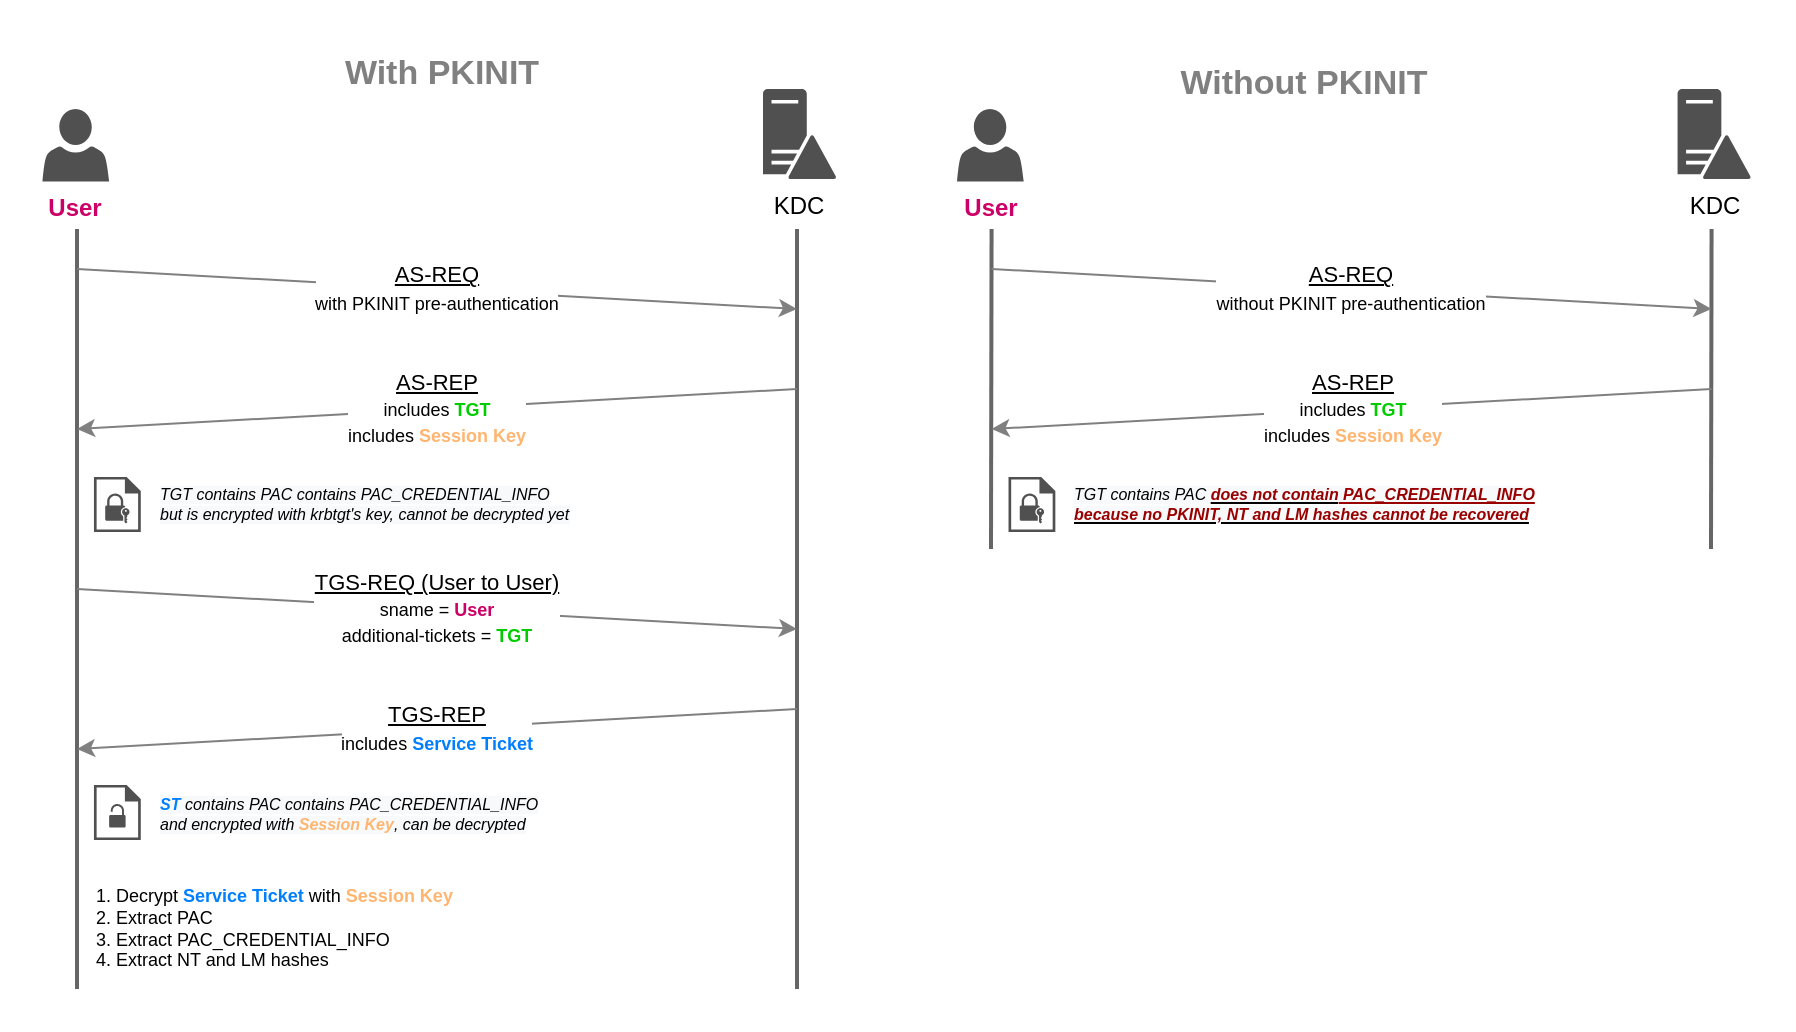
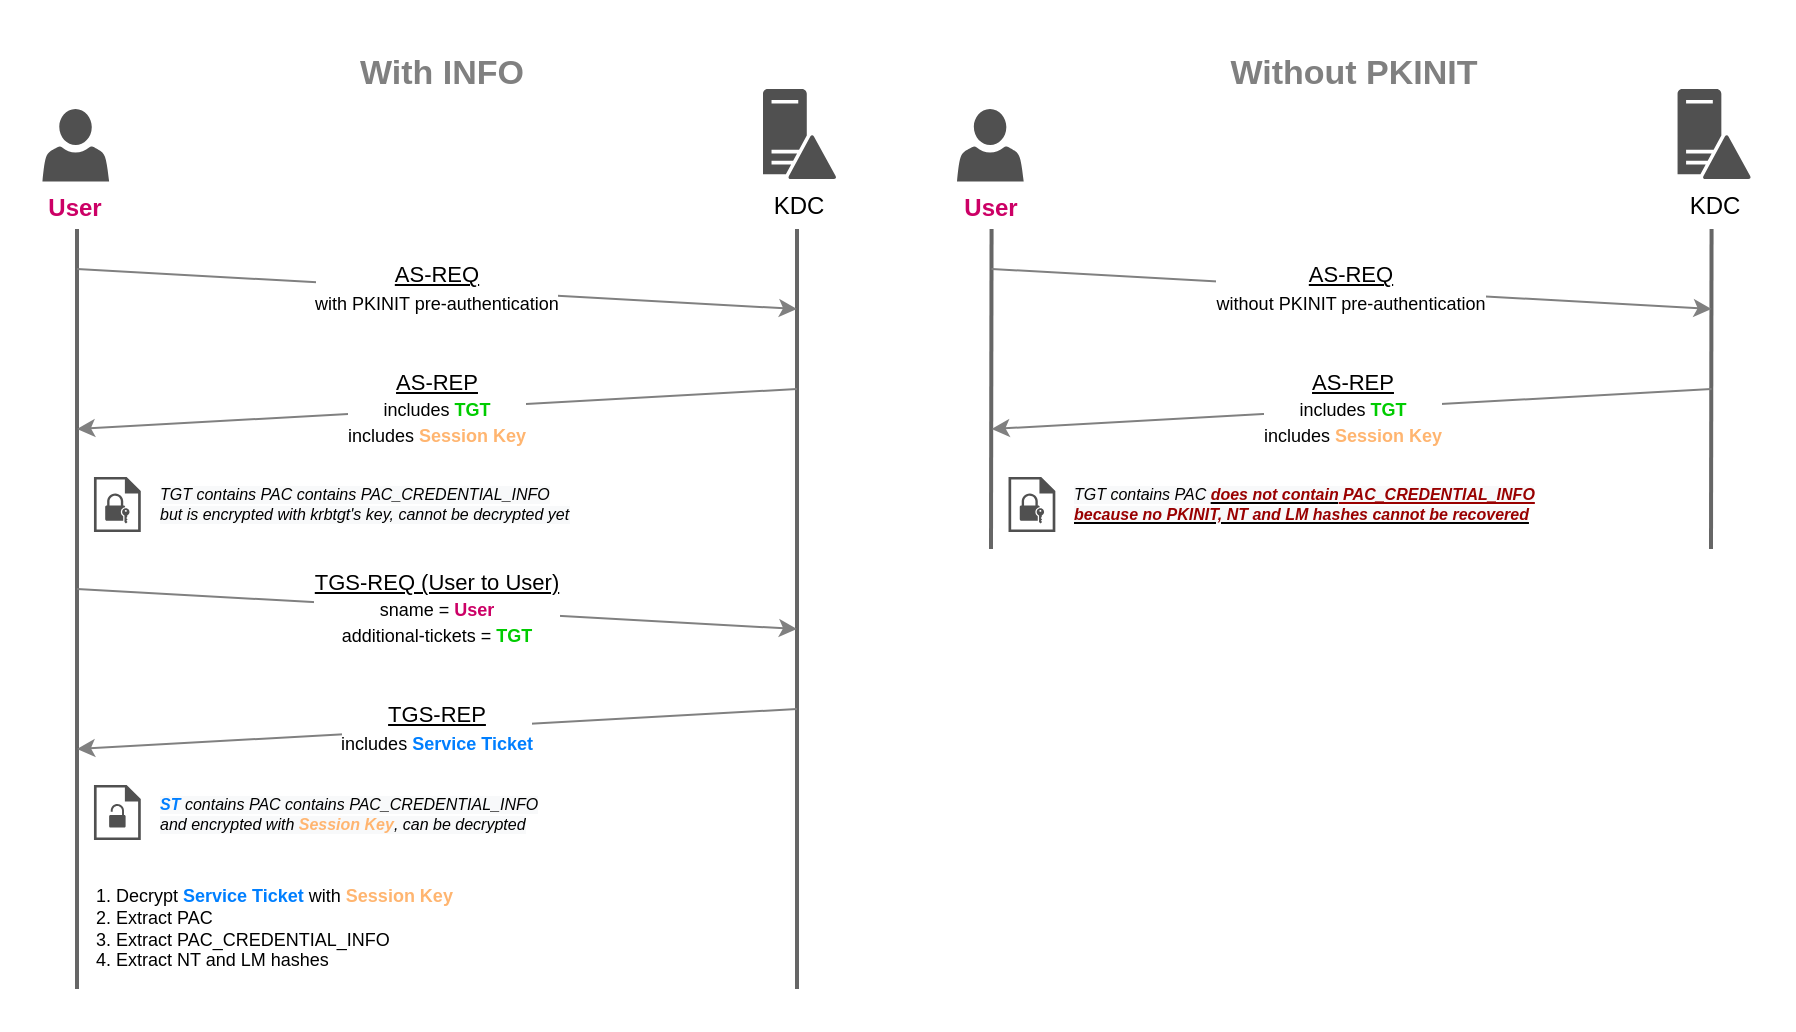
  <mxCell id="0" />
  <mxCell id="1" parent="0" />
  <mxCell id="2" value="&lt;b&gt;&lt;font color=&quot;#cc0066&quot;&gt;User&lt;/font&gt;&lt;/b&gt;" style="pointerEvents=1;shadow=0;dashed=0;html=1;strokeColor=none;fillColor=#505050;labelPosition=center;verticalLabelPosition=bottom;verticalAlign=top;outlineConnect=0;align=center;shape=mxgraph.office.users.user;" vertex="1" parent="1"><mxGeometry x="20.72" y="54" width="33.35" height="36.25" as="geometry" /></mxCell>
  <mxCell id="3" value="KDC" style="pointerEvents=1;shadow=0;dashed=0;html=1;strokeColor=none;fillColor=#505050;labelPosition=center;verticalLabelPosition=bottom;verticalAlign=top;outlineConnect=0;align=center;shape=mxgraph.office.servers.domain_controller;" vertex="1" parent="1"><mxGeometry x="381" y="44" width="36.82" height="45" as="geometry" /></mxCell>
  <mxCell id="4" value="" style="endArrow=none;html=1;strokeWidth=2;fillColor=#f5f5f5;strokeColor=#666666;" edge="1" parent="1"><mxGeometry width="50" height="50" relative="1" as="geometry"><mxPoint x="38" y="494" as="sourcePoint" /><mxPoint x="38" y="114" as="targetPoint" /></mxGeometry></mxCell>
  <mxCell id="5" value="" style="endArrow=none;html=1;strokeWidth=2;fillColor=#f5f5f5;strokeColor=#666666;" edge="1" parent="1"><mxGeometry width="50" height="50" relative="1" as="geometry"><mxPoint x="398" y="494" as="sourcePoint" /><mxPoint x="398" y="114" as="targetPoint" /></mxGeometry></mxCell>
  <mxCell id="6" value="&lt;u&gt;AS-REQ&lt;/u&gt;&lt;br&gt;&lt;font style=&quot;font-size: 9px&quot;&gt;with PKINIT pre-authentication&lt;/font&gt;" style="endArrow=classic;html=1;strokeColor=#808080;" edge="1" parent="1"><mxGeometry width="50" height="50" relative="1" as="geometry"><mxPoint x="38" y="134" as="sourcePoint" /><mxPoint x="398" y="154" as="targetPoint" /></mxGeometry></mxCell>
  <mxCell id="7" value="&lt;u&gt;AS-REP&lt;/u&gt;&lt;br&gt;&lt;font style=&quot;font-size: 9px&quot;&gt;includes &lt;b&gt;&lt;font color=&quot;#00cc00&quot;&gt;TGT&lt;/font&gt;&lt;/b&gt;&lt;br&gt;includes &lt;b&gt;&lt;font color=&quot;#ffb570&quot;&gt;Session Key&lt;/font&gt;&lt;/b&gt;&lt;/font&gt;" style="endArrow=classic;html=1;strokeColor=#808080;" edge="1" parent="1"><mxGeometry width="50" height="50" relative="1" as="geometry"><mxPoint x="398" y="194" as="sourcePoint" /><mxPoint x="38" y="214" as="targetPoint" /></mxGeometry></mxCell>
  <mxCell id="8" value="" style="pointerEvents=1;shadow=0;dashed=0;html=1;strokeColor=none;fillColor=#505050;labelPosition=center;verticalLabelPosition=bottom;verticalAlign=top;outlineConnect=0;align=center;shape=mxgraph.office.concepts.document_blank;" vertex="1" parent="1"><mxGeometry x="46.48" y="238" width="23.41" height="27.5" as="geometry" /></mxCell>
  <mxCell id="9" value="&lt;span style=&quot;color: rgb(0, 0, 0); font-family: helvetica; font-weight: 400; letter-spacing: normal; text-indent: 0px; text-transform: none; word-spacing: 0px; background-color: rgb(248, 249, 250); display: inline; float: none; font-size: 8px;&quot;&gt;&lt;font style=&quot;font-size: 8px&quot;&gt;TGT contains PAC contains&lt;/font&gt;&lt;/span&gt;&lt;span style=&quot;color: rgb(0, 0, 0); font-family: helvetica; letter-spacing: normal; text-indent: 0px; text-transform: none; word-spacing: 0px; background-color: rgb(248, 249, 250); display: inline; float: none; font-size: 8px; font-weight: 400;&quot;&gt;&lt;font style=&quot;font-size: 8px&quot;&gt;&amp;nbsp;PAC_CREDENTIAL_INFO&lt;br style=&quot;font-size: 8px&quot;&gt;but is encrypted with krbtgt's key, cannot be decrypted yet&lt;/font&gt;&lt;br style=&quot;font-size: 8px&quot;&gt;&lt;/span&gt;" style="text;html=1;strokeColor=none;fillColor=none;align=left;verticalAlign=middle;whiteSpace=wrap;rounded=0;fontSize=8;fontStyle=2" vertex="1" parent="1"><mxGeometry x="78" y="244.25" width="208.33" height="15" as="geometry" /></mxCell>
  <mxCell id="10" value="&lt;u&gt;TGS-REQ (User to User)&lt;br&gt;&lt;/u&gt;&lt;font style=&quot;font-size: 9px&quot;&gt;sname = &lt;b&gt;&lt;font color=&quot;#cc0066&quot;&gt;User&lt;/font&gt;&lt;/b&gt;&lt;br&gt;additional-tickets = &lt;b&gt;&lt;font color=&quot;#00cc00&quot;&gt;TGT&lt;/font&gt;&lt;/b&gt;&lt;/font&gt;" style="endArrow=classic;html=1;strokeColor=#808080;" edge="1" parent="1"><mxGeometry width="50" height="50" relative="1" as="geometry"><mxPoint x="38" y="294" as="sourcePoint" /><mxPoint x="398" y="314" as="targetPoint" /></mxGeometry></mxCell>
  <mxCell id="11" value="&lt;u&gt;TGS-REP&lt;/u&gt;&lt;br&gt;&lt;font style=&quot;font-size: 9px&quot;&gt;includes &lt;b&gt;&lt;font color=&quot;#007fff&quot;&gt;Service Ticket&lt;/font&gt;&lt;/b&gt;&lt;/font&gt;" style="endArrow=classic;html=1;strokeColor=#808080;" edge="1" parent="1"><mxGeometry width="50" height="50" relative="1" as="geometry"><mxPoint x="398" y="354" as="sourcePoint" /><mxPoint x="38" y="374" as="targetPoint" /></mxGeometry></mxCell>
  <mxCell id="12" value="&lt;font face=&quot;helvetica&quot; style=&quot;font-size: 9px&quot;&gt;1. Decrypt &lt;font color=&quot;#007fff&quot; style=&quot;font-size: 9px&quot;&gt;&lt;b style=&quot;font-size: 9px&quot;&gt;Service Ticket&lt;/b&gt;&lt;/font&gt; with &lt;b style=&quot;font-size: 9px&quot;&gt;&lt;font color=&quot;#ffb570&quot; style=&quot;font-size: 9px&quot;&gt;Session Key&lt;/font&gt;&lt;/b&gt;&lt;br style=&quot;font-size: 9px&quot;&gt;&lt;/font&gt;&lt;span style=&quot;font-family: &amp;#34;helvetica&amp;#34; ; font-size: 9px&quot;&gt;2. Extract PAC&lt;br style=&quot;font-size: 9px&quot;&gt;&lt;/span&gt;&lt;font face=&quot;helvetica&quot; style=&quot;font-size: 9px&quot;&gt;3. Extract PAC_CREDENTIAL_INFO&lt;br style=&quot;font-size: 9px&quot;&gt;4. Extract NT and LM hashes&lt;br style=&quot;font-size: 9px&quot;&gt;&lt;/font&gt;" style="text;html=1;strokeColor=none;fillColor=none;align=left;verticalAlign=middle;whiteSpace=wrap;rounded=0;fontSize=9;" vertex="1" parent="1"><mxGeometry x="46.48" y="444" width="231.52" height="40" as="geometry" /></mxCell>
  <mxCell id="13" value="" style="pointerEvents=1;shadow=0;dashed=0;html=1;strokeColor=none;fillColor=#505050;labelPosition=center;verticalLabelPosition=bottom;verticalAlign=top;outlineConnect=0;align=center;shape=mxgraph.office.security.lock_with_key_security;fontSize=8;" vertex="1" parent="1"><mxGeometry x="52.1" y="246.25" width="12.16" height="15" as="geometry" /></mxCell>
  <mxCell id="14" value="" style="pointerEvents=1;shadow=0;dashed=0;html=1;strokeColor=none;fillColor=#505050;labelPosition=center;verticalLabelPosition=bottom;verticalAlign=top;outlineConnect=0;align=center;shape=mxgraph.office.concepts.document_blank;" vertex="1" parent="1"><mxGeometry x="46.48" y="392" width="23.41" height="27.5" as="geometry" /></mxCell>
  <mxCell id="15" value="&lt;span style=&quot;font-family: helvetica; letter-spacing: normal; text-indent: 0px; text-transform: none; word-spacing: 0px; background-color: rgb(248, 249, 250); display: inline; float: none; font-size: 8px;&quot;&gt;&lt;font style=&quot;font-size: 8px&quot;&gt;&lt;font color=&quot;#007fff&quot;&gt;&lt;b&gt;ST&lt;/b&gt;&lt;/font&gt; contains PAC contains&lt;/font&gt;&lt;/span&gt;&lt;span style=&quot;font-family: helvetica; letter-spacing: normal; text-indent: 0px; text-transform: none; word-spacing: 0px; background-color: rgb(248, 249, 250); display: inline; float: none; font-size: 8px;&quot;&gt;&lt;font style=&quot;font-size: 8px&quot;&gt;&amp;nbsp;PAC_CREDENTIAL_INFO&lt;br style=&quot;font-size: 8px&quot;&gt;and encrypted with &lt;b&gt;&lt;font color=&quot;#ffb570&quot;&gt;Session Key&lt;/font&gt;&lt;/b&gt;, can be decrypted&lt;/font&gt;&lt;br style=&quot;font-size: 8px&quot;&gt;&lt;/span&gt;" style="text;html=1;strokeColor=none;fillColor=none;align=left;verticalAlign=middle;whiteSpace=wrap;rounded=0;fontSize=8;fontStyle=2" vertex="1" parent="1"><mxGeometry x="78" y="399.88" width="200" height="15" as="geometry" /></mxCell>
  <mxCell id="16" value="" style="pointerEvents=1;shadow=0;dashed=0;html=1;strokeColor=none;fillColor=#505050;labelPosition=center;verticalLabelPosition=bottom;verticalAlign=top;outlineConnect=0;align=center;shape=mxgraph.office.security.lock_unprotected;fontSize=8;" vertex="1" parent="1"><mxGeometry x="54.07" y="401.5" width="8.23" height="11.75" as="geometry" /></mxCell>
  <mxCell id="17" value="&lt;b&gt;&lt;font color=&quot;#cc0066&quot;&gt;User&lt;/font&gt;&lt;/b&gt;" style="pointerEvents=1;shadow=0;dashed=0;html=1;strokeColor=none;fillColor=#505050;labelPosition=center;verticalLabelPosition=bottom;verticalAlign=top;outlineConnect=0;align=center;shape=mxgraph.office.users.user;" vertex="1" parent="1"><mxGeometry x="478" y="54" width="33.35" height="36.25" as="geometry" /></mxCell>
  <mxCell id="18" value="KDC" style="pointerEvents=1;shadow=0;dashed=0;html=1;strokeColor=none;fillColor=#505050;labelPosition=center;verticalLabelPosition=bottom;verticalAlign=top;outlineConnect=0;align=center;shape=mxgraph.office.servers.domain_controller;" vertex="1" parent="1"><mxGeometry x="838.28" y="44" width="36.82" height="45" as="geometry" /></mxCell>
  <mxCell id="19" value="" style="endArrow=none;html=1;strokeWidth=2;fillColor=#f5f5f5;strokeColor=#666666;" edge="1" parent="1"><mxGeometry width="50" height="50" relative="1" as="geometry"><mxPoint x="495" y="274" as="sourcePoint" /><mxPoint x="495.28" y="114" as="targetPoint" /></mxGeometry></mxCell>
  <mxCell id="20" value="" style="endArrow=none;html=1;strokeWidth=2;fillColor=#f5f5f5;strokeColor=#666666;" edge="1" parent="1"><mxGeometry width="50" height="50" relative="1" as="geometry"><mxPoint x="855" y="274" as="sourcePoint" /><mxPoint x="855.28" y="114" as="targetPoint" /></mxGeometry></mxCell>
  <mxCell id="21" value="&lt;u&gt;AS-REQ&lt;/u&gt;&lt;br&gt;&lt;font style=&quot;font-size: 9px&quot;&gt;without PKINIT pre-authentication&lt;/font&gt;" style="endArrow=classic;html=1;strokeColor=#808080;" edge="1" parent="1"><mxGeometry width="50" height="50" relative="1" as="geometry"><mxPoint x="495.28" y="134" as="sourcePoint" /><mxPoint x="855.28" y="154" as="targetPoint" /></mxGeometry></mxCell>
  <mxCell id="22" value="&lt;u&gt;AS-REP&lt;/u&gt;&lt;br&gt;&lt;font style=&quot;font-size: 9px&quot;&gt;includes &lt;b&gt;&lt;font color=&quot;#00cc00&quot;&gt;TGT&lt;/font&gt;&lt;/b&gt;&lt;br&gt;includes &lt;b&gt;&lt;font color=&quot;#ffb570&quot;&gt;Session Key&lt;/font&gt;&lt;/b&gt;&lt;/font&gt;" style="endArrow=classic;html=1;strokeColor=#808080;" edge="1" parent="1"><mxGeometry width="50" height="50" relative="1" as="geometry"><mxPoint x="855.28" y="194" as="sourcePoint" /><mxPoint x="495.28" y="214" as="targetPoint" /></mxGeometry></mxCell>
  <mxCell id="23" value="" style="pointerEvents=1;shadow=0;dashed=0;html=1;strokeColor=none;fillColor=#505050;labelPosition=center;verticalLabelPosition=bottom;verticalAlign=top;outlineConnect=0;align=center;shape=mxgraph.office.concepts.document_blank;" vertex="1" parent="1"><mxGeometry x="503.76" y="238" width="23.41" height="27.5" as="geometry" /></mxCell>
  <mxCell id="24" value="&lt;span style=&quot;font-family: &amp;#34;helvetica&amp;#34; ; letter-spacing: normal ; text-indent: 0px ; text-transform: none ; word-spacing: 0px ; background-color: rgb(248 , 249 , 250) ; display: inline ; float: none ; font-size: 8px&quot;&gt;&lt;font style=&quot;font-size: 8px&quot;&gt;TGT contains PAC &lt;b&gt;&lt;u&gt;&lt;font color=&quot;#990000&quot;&gt;does not contain&lt;/font&gt;&lt;/u&gt;&lt;/b&gt;&lt;/font&gt;&lt;/span&gt;&lt;span style=&quot;font-family: &amp;#34;helvetica&amp;#34; ; letter-spacing: normal ; text-indent: 0px ; text-transform: none ; word-spacing: 0px ; background-color: rgb(248 , 249 , 250) ; display: inline ; float: none ; font-size: 8px&quot;&gt;&lt;font style=&quot;font-size: 8px&quot; color=&quot;#990000&quot;&gt;&lt;b&gt;&lt;u&gt;&amp;nbsp;PAC_CREDENTIAL_INFO&lt;br&gt;&lt;/u&gt;&lt;/b&gt;&lt;/font&gt;&lt;b&gt;&lt;u&gt;&lt;font color=&quot;#990000&quot;&gt;because no PKINIT, NT and LM hashes cannot be recovered&lt;/font&gt;&lt;/u&gt;&lt;/b&gt;&lt;br style=&quot;font-size: 8px&quot;&gt;&lt;/span&gt;" style="text;html=1;strokeColor=none;fillColor=none;align=left;verticalAlign=middle;whiteSpace=wrap;rounded=0;fontSize=8;fontStyle=2" vertex="1" parent="1"><mxGeometry x="535.28" y="244.25" width="262.72" height="15" as="geometry" /></mxCell>
  <mxCell id="25" value="" style="pointerEvents=1;shadow=0;dashed=0;html=1;strokeColor=none;fillColor=#505050;labelPosition=center;verticalLabelPosition=bottom;verticalAlign=top;outlineConnect=0;align=center;shape=mxgraph.office.security.lock_with_key_security;fontSize=8;" vertex="1" parent="1"><mxGeometry x="509.38" y="246.25" width="12.16" height="15" as="geometry" /></mxCell>
- <mxCell id="26" value="With PKINIT" style="text;html=1;strokeColor=none;fillColor=none;align=center;verticalAlign=middle;whiteSpace=wrap;rounded=0;fontSize=17;fontColor=#808080;fontStyle=1" vertex="1" parent="1"><mxGeometry x="156.33" y="20" width="130" height="34" as="geometry" /></mxCell>
- <mxCell id="27" value="Without PKINIT" style="text;html=1;strokeColor=none;fillColor=none;align=center;verticalAlign=middle;whiteSpace=wrap;rounded=0;fontSize=17;fontColor=#808080;fontStyle=1" vertex="1" parent="1"><mxGeometry x="587" y="25" width="130" height="34" as="geometry" /></mxCell>
+ <mxCell id="26" value="With INFO" style="text;html=1;strokeColor=none;fillColor=none;align=center;verticalAlign=middle;whiteSpace=wrap;rounded=0;fontSize=17;fontColor=#808080;fontStyle=1" vertex="1" parent="1"><mxGeometry x="156.33" y="20" width="130" height="34" as="geometry" /></mxCell>
+ <mxCell id="27" value="Without PKINIT" style="text;html=1;strokeColor=none;fillColor=none;align=center;verticalAlign=middle;whiteSpace=wrap;rounded=0;fontSize=17;fontColor=#808080;fontStyle=1" vertex="1" parent="1"><mxGeometry x="612" y="20" width="130" height="34" as="geometry" /></mxCell>
